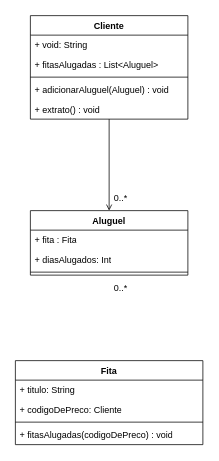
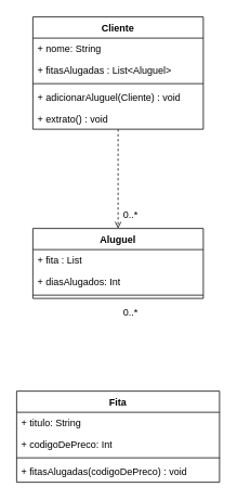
  <mxCell id="0" />
  <mxCell id="1" parent="0" />
- <mxCell id="2" style="edgeStyle=orthogonalEdgeStyle;rounded=0;orthogonalLoop=1;jettySize=auto;html=1;entryX=0.5;entryY=0;entryDx=0;entryDy=0;endArrow=open;endFill=0;" edge="1" parent="1" source="3" target="14"><mxGeometry relative="1" as="geometry" /></mxCell>
+ <mxCell id="2" style="edgeStyle=orthogonalEdgeStyle;rounded=0;orthogonalLoop=1;jettySize=auto;html=1;entryX=0.5;entryY=0;entryDx=0;entryDy=0;endArrow=open;endFill=0;dashed=1;" edge="1" parent="1" source="3" target="14"><mxGeometry relative="1" as="geometry" /></mxCell>
  <mxCell id="3" value="Cliente" style="swimlane;fontStyle=1;align=center;verticalAlign=top;childLayout=stackLayout;horizontal=1;startSize=26;horizontalStack=0;resizeParent=1;resizeParentMax=0;resizeLast=0;collapsible=1;marginBottom=0;whiteSpace=wrap;html=1;" vertex="1" parent="1"><mxGeometry x="40" y="20" width="210" height="138" as="geometry" /></mxCell>
- <mxCell id="4" value="+ void: String" style="text;strokeColor=none;fillColor=none;align=left;verticalAlign=top;spacingLeft=4;spacingRight=4;overflow=hidden;rotatable=0;points=[[0,0.5],[1,0.5]];portConstraint=eastwest;whiteSpace=wrap;html=1;" vertex="1" parent="3"><mxGeometry y="26" width="210" height="26" as="geometry" /></mxCell>
+ <mxCell id="4" value="+ nome: String" style="text;strokeColor=none;fillColor=none;align=left;verticalAlign=top;spacingLeft=4;spacingRight=4;overflow=hidden;rotatable=0;points=[[0,0.5],[1,0.5]];portConstraint=eastwest;whiteSpace=wrap;html=1;" vertex="1" parent="3"><mxGeometry y="26" width="210" height="26" as="geometry" /></mxCell>
  <mxCell id="5" value="+ fitasAlugadas : List&amp;lt;Aluguel&amp;gt;" style="text;strokeColor=none;fillColor=none;align=left;verticalAlign=top;spacingLeft=4;spacingRight=4;overflow=hidden;rotatable=0;points=[[0,0.5],[1,0.5]];portConstraint=eastwest;whiteSpace=wrap;html=1;" vertex="1" parent="3"><mxGeometry y="52" width="210" height="26" as="geometry" /></mxCell>
  <mxCell id="6" value="" style="line;strokeWidth=1;fillColor=none;align=left;verticalAlign=middle;spacingTop=-1;spacingLeft=3;spacingRight=3;rotatable=0;labelPosition=right;points=[];portConstraint=eastwest;strokeColor=inherit;" vertex="1" parent="3"><mxGeometry y="78" width="210" height="8" as="geometry" /></mxCell>
- <mxCell id="7" value="+ adicionarAluguel(Aluguel) : void" style="text;strokeColor=none;fillColor=none;align=left;verticalAlign=top;spacingLeft=4;spacingRight=4;overflow=hidden;rotatable=0;points=[[0,0.5],[1,0.5]];portConstraint=eastwest;whiteSpace=wrap;html=1;" vertex="1" parent="3"><mxGeometry y="86" width="210" height="26" as="geometry" /></mxCell>
+ <mxCell id="7" value="+ adicionarAluguel(Cliente) : void" style="text;strokeColor=none;fillColor=none;align=left;verticalAlign=top;spacingLeft=4;spacingRight=4;overflow=hidden;rotatable=0;points=[[0,0.5],[1,0.5]];portConstraint=eastwest;whiteSpace=wrap;html=1;" vertex="1" parent="3"><mxGeometry y="86" width="210" height="26" as="geometry" /></mxCell>
  <mxCell id="8" value="+ extrato() : void" style="text;strokeColor=none;fillColor=none;align=left;verticalAlign=top;spacingLeft=4;spacingRight=4;overflow=hidden;rotatable=0;points=[[0,0.5],[1,0.5]];portConstraint=eastwest;whiteSpace=wrap;html=1;" vertex="1" parent="3"><mxGeometry y="112" width="210" height="26" as="geometry" /></mxCell>
  <mxCell id="9" value="Fita" style="swimlane;fontStyle=1;align=center;verticalAlign=top;childLayout=stackLayout;horizontal=1;startSize=26;horizontalStack=0;resizeParent=1;resizeParentMax=0;resizeLast=0;collapsible=1;marginBottom=0;whiteSpace=wrap;html=1;" vertex="1" parent="1"><mxGeometry x="20" y="480" width="250" height="112" as="geometry" /></mxCell>
  <mxCell id="10" value="+ titulo: String" style="text;strokeColor=none;fillColor=none;align=left;verticalAlign=top;spacingLeft=4;spacingRight=4;overflow=hidden;rotatable=0;points=[[0,0.5],[1,0.5]];portConstraint=eastwest;whiteSpace=wrap;html=1;" vertex="1" parent="9"><mxGeometry y="26" width="250" height="26" as="geometry" /></mxCell>
- <mxCell id="11" value="+ codigoDePreco: Cliente" style="text;strokeColor=none;fillColor=none;align=left;verticalAlign=top;spacingLeft=4;spacingRight=4;overflow=hidden;rotatable=0;points=[[0,0.5],[1,0.5]];portConstraint=eastwest;whiteSpace=wrap;html=1;" vertex="1" parent="9"><mxGeometry y="52" width="250" height="26" as="geometry" /></mxCell>
+ <mxCell id="11" value="+ codigoDePreco: Int" style="text;strokeColor=none;fillColor=none;align=left;verticalAlign=top;spacingLeft=4;spacingRight=4;overflow=hidden;rotatable=0;points=[[0,0.5],[1,0.5]];portConstraint=eastwest;whiteSpace=wrap;html=1;" vertex="1" parent="9"><mxGeometry y="52" width="250" height="26" as="geometry" /></mxCell>
  <mxCell id="12" value="" style="line;strokeWidth=1;fillColor=none;align=left;verticalAlign=middle;spacingTop=-1;spacingLeft=3;spacingRight=3;rotatable=0;labelPosition=right;points=[];portConstraint=eastwest;strokeColor=inherit;" vertex="1" parent="9"><mxGeometry y="78" width="250" height="8" as="geometry" /></mxCell>
  <mxCell id="13" value="+ fitasAlugadas(codigoDePreco) : void" style="text;strokeColor=none;fillColor=none;align=left;verticalAlign=top;spacingLeft=4;spacingRight=4;overflow=hidden;rotatable=0;points=[[0,0.5],[1,0.5]];portConstraint=eastwest;whiteSpace=wrap;html=1;" vertex="1" parent="9"><mxGeometry y="86" width="250" height="26" as="geometry" /></mxCell>
  <mxCell id="14" value="Aluguel" style="swimlane;fontStyle=1;align=center;verticalAlign=top;childLayout=stackLayout;horizontal=1;startSize=26;horizontalStack=0;resizeParent=1;resizeParentMax=0;resizeLast=0;collapsible=1;marginBottom=0;whiteSpace=wrap;html=1;" vertex="1" parent="1"><mxGeometry x="40" y="280" width="210" height="86" as="geometry" /></mxCell>
- <mxCell id="15" value="+ fita : Fita" style="text;strokeColor=none;fillColor=none;align=left;verticalAlign=top;spacingLeft=4;spacingRight=4;overflow=hidden;rotatable=0;points=[[0,0.5],[1,0.5]];portConstraint=eastwest;whiteSpace=wrap;html=1;" vertex="1" parent="14"><mxGeometry y="26" width="210" height="26" as="geometry" /></mxCell>
+ <mxCell id="15" value="+ fita : List" style="text;strokeColor=none;fillColor=none;align=left;verticalAlign=top;spacingLeft=4;spacingRight=4;overflow=hidden;rotatable=0;points=[[0,0.5],[1,0.5]];portConstraint=eastwest;whiteSpace=wrap;html=1;" vertex="1" parent="14"><mxGeometry y="26" width="210" height="26" as="geometry" /></mxCell>
  <mxCell id="16" value="+ diasAlugados: Int" style="text;strokeColor=none;fillColor=none;align=left;verticalAlign=top;spacingLeft=4;spacingRight=4;overflow=hidden;rotatable=0;points=[[0,0.5],[1,0.5]];portConstraint=eastwest;whiteSpace=wrap;html=1;" vertex="1" parent="14"><mxGeometry y="52" width="210" height="26" as="geometry" /></mxCell>
  <mxCell id="17" value="" style="line;strokeWidth=1;fillColor=none;align=left;verticalAlign=middle;spacingTop=-1;spacingLeft=3;spacingRight=3;rotatable=0;labelPosition=right;points=[];portConstraint=eastwest;strokeColor=inherit;" vertex="1" parent="14"><mxGeometry y="78" width="210" height="8" as="geometry" /></mxCell>
  <mxCell id="18" value="0..*" style="text;html=1;align=center;verticalAlign=middle;resizable=0;points=[];autosize=1;strokeColor=none;fillColor=none;" vertex="1" parent="1"><mxGeometry x="140" y="248" width="40" height="30" as="geometry" /></mxCell>
  <mxCell id="19" value="0..*" style="text;html=1;align=center;verticalAlign=middle;resizable=0;points=[];autosize=1;strokeColor=none;fillColor=none;" vertex="1" parent="1"><mxGeometry x="140" y="368" width="40" height="30" as="geometry" /></mxCell>
